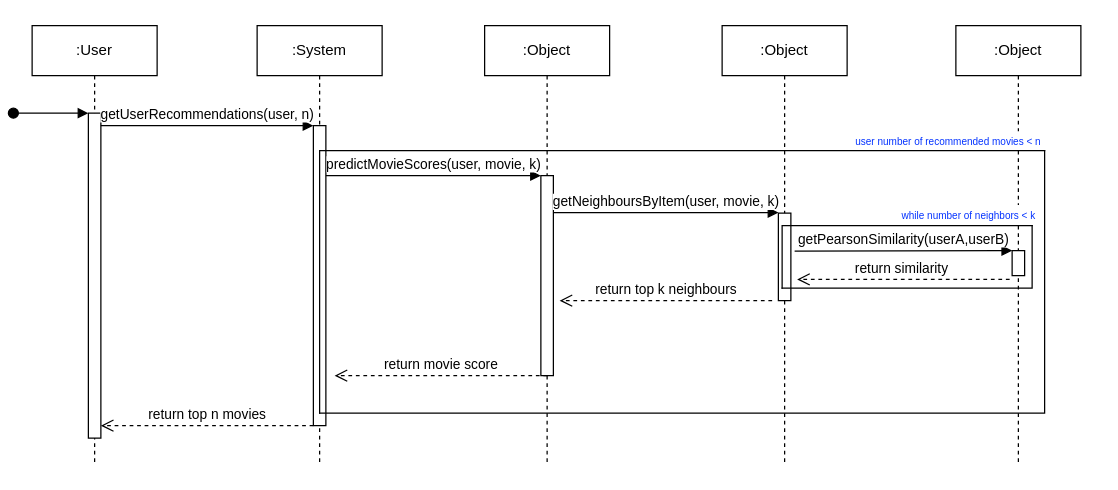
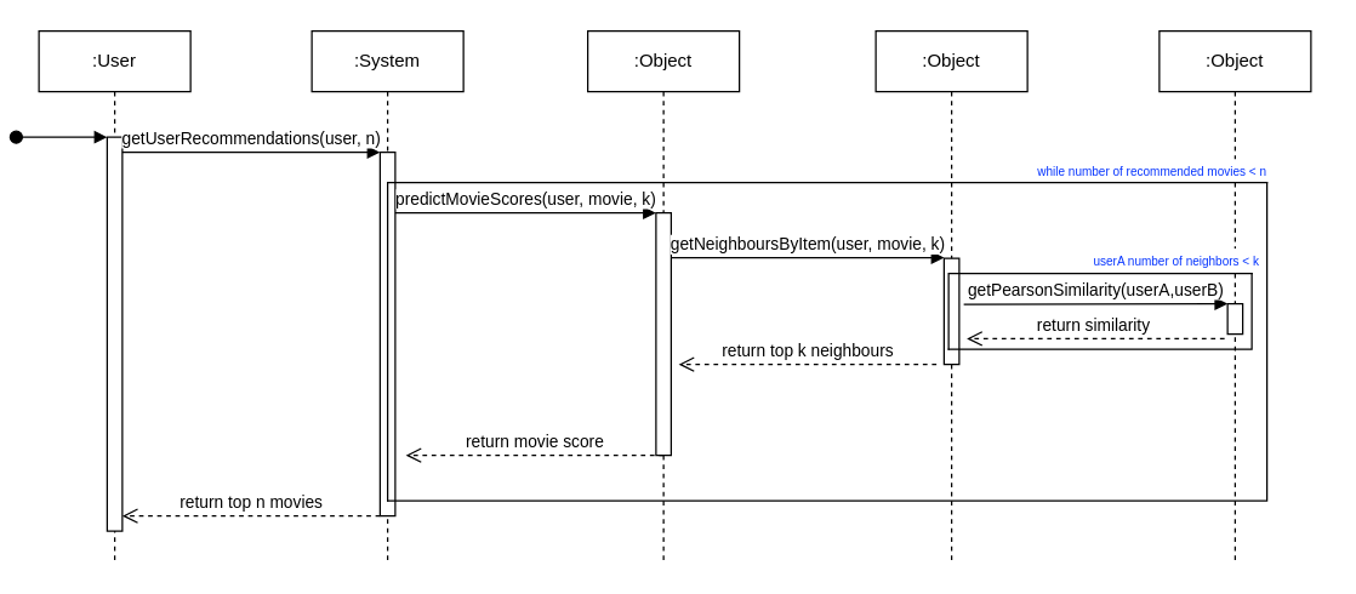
  <mxCell id="0" />
  <mxCell id="1" parent="0" />
  <mxCell id="2" value=":User" style="shape=umlLifeline;perimeter=lifelinePerimeter;whiteSpace=wrap;html=1;container=0;dropTarget=0;collapsible=0;recursiveResize=0;outlineConnect=0;portConstraint=eastwest;newEdgeStyle={&quot;edgeStyle&quot;:&quot;elbowEdgeStyle&quot;,&quot;elbow&quot;:&quot;vertical&quot;,&quot;curved&quot;:0,&quot;rounded&quot;:0};" parent="1" vertex="1"><mxGeometry x="20" y="20" width="100" height="350" as="geometry" /></mxCell>
  <mxCell id="3" value="" style="html=1;points=[];perimeter=orthogonalPerimeter;outlineConnect=0;targetShapes=umlLifeline;portConstraint=eastwest;newEdgeStyle={&quot;edgeStyle&quot;:&quot;elbowEdgeStyle&quot;,&quot;elbow&quot;:&quot;vertical&quot;,&quot;curved&quot;:0,&quot;rounded&quot;:0};" parent="2" vertex="1"><mxGeometry x="45" y="70" width="10" height="260" as="geometry" /></mxCell>
  <mxCell id="4" value="" style="html=1;verticalAlign=bottom;startArrow=oval;endArrow=block;startSize=8;edgeStyle=elbowEdgeStyle;elbow=vertical;curved=0;rounded=0;" parent="2" target="3" edge="1"><mxGeometry relative="1" as="geometry"><mxPoint x="-15" y="70" as="sourcePoint" /></mxGeometry></mxCell>
  <mxCell id="5" value=":System" style="shape=umlLifeline;perimeter=lifelinePerimeter;whiteSpace=wrap;html=1;container=0;dropTarget=0;collapsible=0;recursiveResize=0;outlineConnect=0;portConstraint=eastwest;newEdgeStyle={&quot;edgeStyle&quot;:&quot;elbowEdgeStyle&quot;,&quot;elbow&quot;:&quot;vertical&quot;,&quot;curved&quot;:0,&quot;rounded&quot;:0};" parent="1" vertex="1"><mxGeometry x="200" y="20" width="100" height="350" as="geometry" /></mxCell>
  <mxCell id="6" value="" style="html=1;points=[];perimeter=orthogonalPerimeter;outlineConnect=0;targetShapes=umlLifeline;portConstraint=eastwest;newEdgeStyle={&quot;edgeStyle&quot;:&quot;elbowEdgeStyle&quot;,&quot;elbow&quot;:&quot;vertical&quot;,&quot;curved&quot;:0,&quot;rounded&quot;:0};" parent="5" vertex="1"><mxGeometry x="45" y="80" width="10" height="240" as="geometry" /></mxCell>
  <mxCell id="7" value="getUserRecommendations(user, n)" style="html=1;verticalAlign=bottom;endArrow=block;edgeStyle=elbowEdgeStyle;elbow=vertical;curved=0;rounded=0;" parent="1" source="3" target="6" edge="1"><mxGeometry relative="1" as="geometry"><mxPoint x="175" y="110" as="sourcePoint" /><Array as="points"><mxPoint x="160" y="100" /></Array></mxGeometry></mxCell>
  <mxCell id="8" value="return top n movies" style="html=1;verticalAlign=bottom;endArrow=open;dashed=1;endSize=8;edgeStyle=elbowEdgeStyle;elbow=vertical;curved=0;rounded=0;" parent="1" edge="1"><mxGeometry relative="1" as="geometry"><mxPoint x="75" y="340" as="targetPoint" /><Array as="points"><mxPoint x="210" y="340" /><mxPoint x="170" y="310" /></Array><mxPoint x="245" y="340" as="sourcePoint" /></mxGeometry></mxCell>
  <mxCell id="9" value=":Object" style="shape=umlLifeline;perimeter=lifelinePerimeter;whiteSpace=wrap;html=1;container=0;dropTarget=0;collapsible=0;recursiveResize=0;outlineConnect=0;portConstraint=eastwest;newEdgeStyle={&quot;edgeStyle&quot;:&quot;elbowEdgeStyle&quot;,&quot;elbow&quot;:&quot;vertical&quot;,&quot;curved&quot;:0,&quot;rounded&quot;:0};" vertex="1" parent="1"><mxGeometry x="382" y="20" width="100" height="350" as="geometry" /></mxCell>
  <mxCell id="10" value="" style="html=1;points=[];perimeter=orthogonalPerimeter;outlineConnect=0;targetShapes=umlLifeline;portConstraint=eastwest;newEdgeStyle={&quot;edgeStyle&quot;:&quot;elbowEdgeStyle&quot;,&quot;elbow&quot;:&quot;vertical&quot;,&quot;curved&quot;:0,&quot;rounded&quot;:0};" vertex="1" parent="9"><mxGeometry x="45" y="120" width="10" height="160" as="geometry" /></mxCell>
  <mxCell id="11" value="predictMovieScores(user, movie, k)" style="html=1;verticalAlign=bottom;endArrow=block;edgeStyle=elbowEdgeStyle;elbow=vertical;curved=0;rounded=0;" edge="1" parent="1" source="6" target="10"><mxGeometry relative="1" as="geometry"><mxPoint x="260" y="140" as="sourcePoint" /><Array as="points"><mxPoint x="345" y="140" /></Array><mxPoint x="420" y="140" as="targetPoint" /></mxGeometry></mxCell>
  <mxCell id="12" value="getNeighboursByItem(user, movie, k)" style="html=1;verticalAlign=bottom;endArrow=block;edgeStyle=elbowEdgeStyle;elbow=vertical;curved=0;rounded=0;" edge="1" parent="1" source="10"><mxGeometry relative="1" as="geometry"><mxPoint x="447" y="169.58" as="sourcePoint" /><Array as="points"><mxPoint x="537" y="169.58" /></Array><mxPoint x="617" y="169.58" as="targetPoint" /></mxGeometry></mxCell>
  <mxCell id="13" value=":Object" style="shape=umlLifeline;perimeter=lifelinePerimeter;whiteSpace=wrap;html=1;container=0;dropTarget=0;collapsible=0;recursiveResize=0;outlineConnect=0;portConstraint=eastwest;newEdgeStyle={&quot;edgeStyle&quot;:&quot;elbowEdgeStyle&quot;,&quot;elbow&quot;:&quot;vertical&quot;,&quot;curved&quot;:0,&quot;rounded&quot;:0};" vertex="1" parent="1"><mxGeometry x="572" y="20" width="100" height="350" as="geometry" /></mxCell>
  <mxCell id="14" value="" style="html=1;points=[];perimeter=orthogonalPerimeter;outlineConnect=0;targetShapes=umlLifeline;portConstraint=eastwest;newEdgeStyle={&quot;edgeStyle&quot;:&quot;elbowEdgeStyle&quot;,&quot;elbow&quot;:&quot;vertical&quot;,&quot;curved&quot;:0,&quot;rounded&quot;:0};" vertex="1" parent="13"><mxGeometry x="45" y="150" width="10" height="70" as="geometry" /></mxCell>
  <mxCell id="15" value=":Object" style="shape=umlLifeline;perimeter=lifelinePerimeter;whiteSpace=wrap;html=1;container=0;dropTarget=0;collapsible=0;recursiveResize=0;outlineConnect=0;portConstraint=eastwest;newEdgeStyle={&quot;edgeStyle&quot;:&quot;elbowEdgeStyle&quot;,&quot;elbow&quot;:&quot;vertical&quot;,&quot;curved&quot;:0,&quot;rounded&quot;:0};" vertex="1" parent="1"><mxGeometry x="759" y="20" width="100" height="350" as="geometry" /></mxCell>
  <mxCell id="16" value="" style="html=1;points=[];perimeter=orthogonalPerimeter;outlineConnect=0;targetShapes=umlLifeline;portConstraint=eastwest;newEdgeStyle={&quot;edgeStyle&quot;:&quot;elbowEdgeStyle&quot;,&quot;elbow&quot;:&quot;vertical&quot;,&quot;curved&quot;:0,&quot;rounded&quot;:0};" vertex="1" parent="15"><mxGeometry x="45" y="180" width="10" height="20" as="geometry" /></mxCell>
  <mxCell id="17" value="getPearsonSimilarity(userA,userB)" style="html=1;verticalAlign=bottom;endArrow=block;edgeStyle=elbowEdgeStyle;elbow=vertical;curved=0;rounded=0;" edge="1" parent="1" target="16"><mxGeometry relative="1" as="geometry"><mxPoint x="630" y="200.42" as="sourcePoint" /><Array as="points"><mxPoint x="612" y="200" /></Array><mxPoint x="760" y="200" as="targetPoint" /></mxGeometry></mxCell>
  <mxCell id="18" value="return similarity&amp;nbsp;" style="html=1;verticalAlign=bottom;endArrow=open;dashed=1;endSize=8;edgeStyle=elbowEdgeStyle;elbow=vertical;curved=0;rounded=0;" edge="1" parent="1"><mxGeometry relative="1" as="geometry"><mxPoint x="632" y="223" as="targetPoint" /><Array as="points"><mxPoint x="737" y="223" /></Array><mxPoint x="802" y="223" as="sourcePoint" /></mxGeometry></mxCell>
  <mxCell id="19" value="" style="shape=partialRectangle;whiteSpace=wrap;html=1;bottom=0;right=0;fillColor=none;" vertex="1" parent="1"><mxGeometry x="620" y="180" width="200" height="50" as="geometry" /></mxCell>
  <mxCell id="20" value="" style="shape=partialRectangle;whiteSpace=wrap;html=1;top=0;left=0;fillColor=none;" vertex="1" parent="1"><mxGeometry x="620" y="180" width="200" height="50" as="geometry" /></mxCell>
  <mxCell id="21" value="return top k neighbours" style="html=1;verticalAlign=bottom;endArrow=open;dashed=1;endSize=8;edgeStyle=elbowEdgeStyle;elbow=vertical;curved=0;rounded=0;" edge="1" parent="1"><mxGeometry relative="1" as="geometry"><mxPoint x="442" y="240" as="targetPoint" /><Array as="points"><mxPoint x="547" y="240" /></Array><mxPoint x="612" y="240" as="sourcePoint" /></mxGeometry></mxCell>
  <mxCell id="22" value="return movie score" style="html=1;verticalAlign=bottom;endArrow=open;dashed=1;endSize=8;edgeStyle=elbowEdgeStyle;elbow=vertical;curved=0;rounded=0;" edge="1" parent="1"><mxGeometry relative="1" as="geometry"><mxPoint x="262" y="300" as="targetPoint" /><Array as="points"><mxPoint x="367" y="300" /></Array><mxPoint x="432" y="300" as="sourcePoint" /></mxGeometry></mxCell>
- <mxCell id="23" value="&lt;span style=&quot;caret-color: rgb(0, 0, 0); font-family: Helvetica; font-style: normal; font-variant-caps: normal; font-weight: 400; letter-spacing: normal; text-align: center; text-indent: 0px; text-transform: none; white-space: nowrap; word-spacing: 0px; -webkit-text-stroke-width: 0px; background-color: rgb(255, 255, 255); text-decoration: none; float: none; display: inline !important;&quot;&gt;&lt;font style=&quot;font-size: 8px;&quot; color=&quot;#0433ff&quot;&gt;while number of neighbors &amp;lt; k&lt;/font&gt;&lt;/span&gt;" style="text;whiteSpace=wrap;html=1;" vertex="1" parent="1"><mxGeometry x="714" y="157" width="116" height="40" as="geometry" /></mxCell>
- <mxCell id="24" value="&lt;span style=&quot;caret-color: rgb(0, 0, 0); font-family: Helvetica; font-style: normal; font-variant-caps: normal; font-weight: 400; letter-spacing: normal; text-align: center; text-indent: 0px; text-transform: none; white-space: nowrap; word-spacing: 0px; -webkit-text-stroke-width: 0px; background-color: rgb(255, 255, 255); text-decoration: none; float: none; display: inline !important;&quot;&gt;&lt;font style=&quot;font-size: 8px;&quot; color=&quot;#0433ff&quot;&gt;user number of recommended movies &amp;lt; n&lt;/font&gt;&lt;/span&gt;" style="text;whiteSpace=wrap;html=1;" vertex="1" parent="1"><mxGeometry x="677" y="98" width="190" height="40" as="geometry" /></mxCell>
+ <mxCell id="23" value="&lt;span style=&quot;caret-color: rgb(0, 0, 0); font-family: Helvetica; font-style: normal; font-variant-caps: normal; font-weight: 400; letter-spacing: normal; text-align: center; text-indent: 0px; text-transform: none; white-space: nowrap; word-spacing: 0px; -webkit-text-stroke-width: 0px; background-color: rgb(255, 255, 255); text-decoration: none; float: none; display: inline !important;&quot;&gt;&lt;font style=&quot;font-size: 8px;&quot; color=&quot;#0433ff&quot;&gt;userA number of neighbors &amp;lt; k&lt;/font&gt;&lt;/span&gt;" style="text;whiteSpace=wrap;html=1;" vertex="1" parent="1"><mxGeometry x="714" y="157" width="116" height="40" as="geometry" /></mxCell>
+ <mxCell id="24" value="&lt;span style=&quot;caret-color: rgb(0, 0, 0); font-family: Helvetica; font-style: normal; font-variant-caps: normal; font-weight: 400; letter-spacing: normal; text-align: center; text-indent: 0px; text-transform: none; white-space: nowrap; word-spacing: 0px; -webkit-text-stroke-width: 0px; background-color: rgb(255, 255, 255); text-decoration: none; float: none; display: inline !important;&quot;&gt;&lt;font style=&quot;font-size: 8px;&quot; color=&quot;#0433ff&quot;&gt;while number of recommended movies &amp;lt; n&lt;/font&gt;&lt;/span&gt;" style="text;whiteSpace=wrap;html=1;" vertex="1" parent="1"><mxGeometry x="677" y="98" width="190" height="40" as="geometry" /></mxCell>
  <mxCell id="25" value="" style="shape=partialRectangle;whiteSpace=wrap;html=1;bottom=0;right=0;fillColor=none;" vertex="1" parent="1"><mxGeometry x="250" y="120" width="580" height="210" as="geometry" /></mxCell>
  <mxCell id="26" value="" style="shape=partialRectangle;whiteSpace=wrap;html=1;top=0;left=0;fillColor=none;" vertex="1" parent="1"><mxGeometry x="250" y="120" width="580" height="210" as="geometry" /></mxCell>
